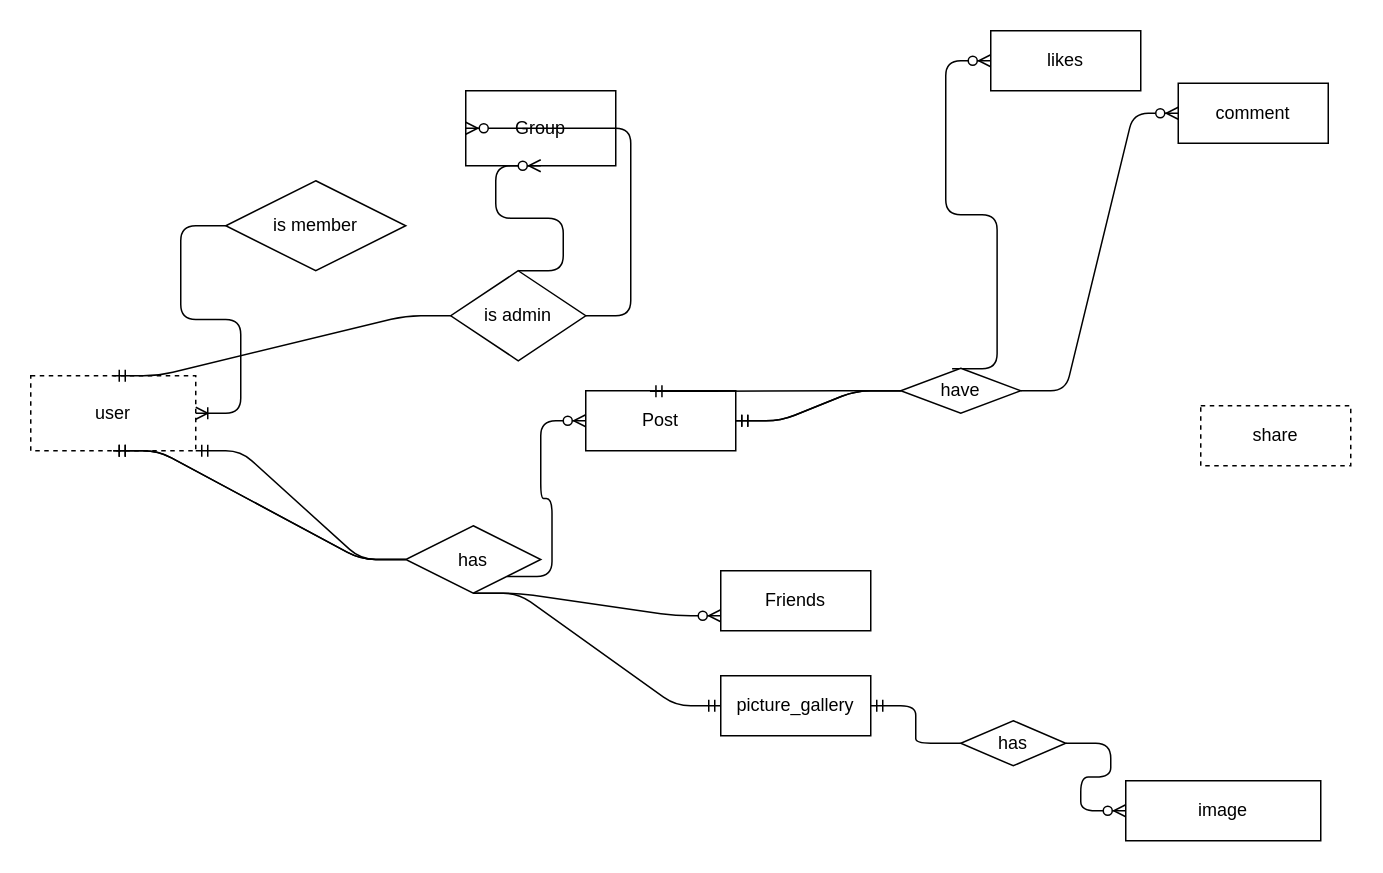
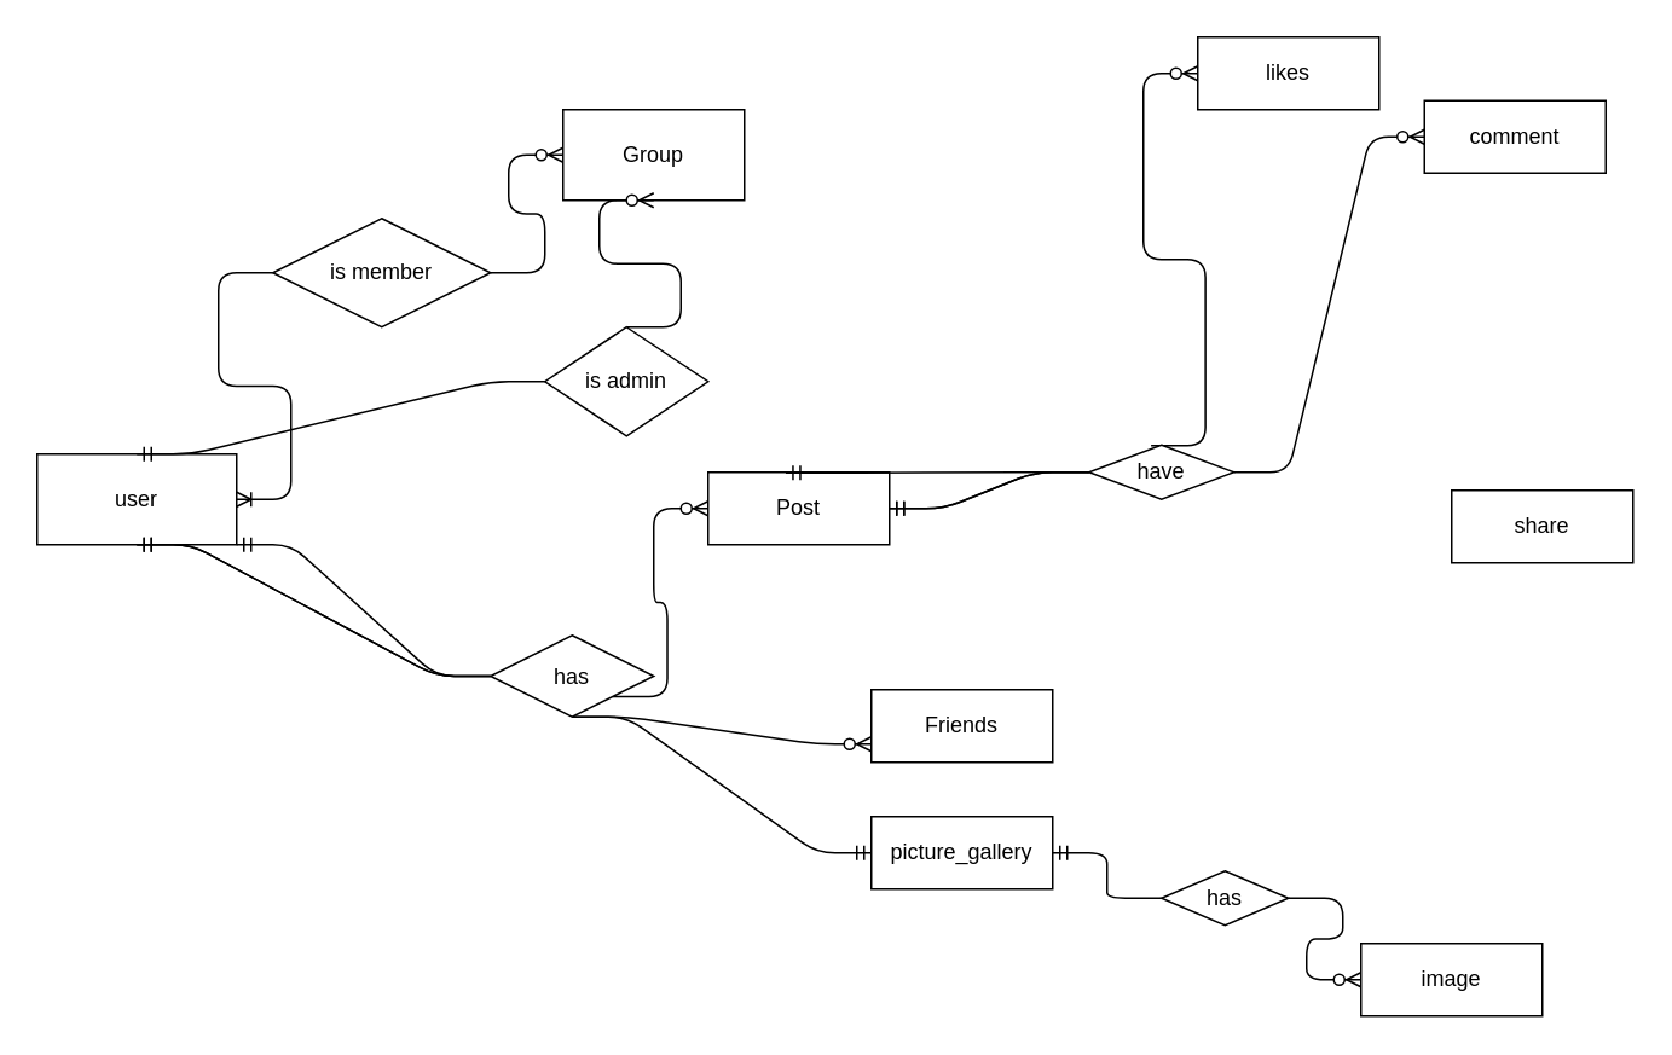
  <mxCell id="0" />
  <mxCell id="1" parent="0" />
- <mxCell id="2" value="user&lt;br&gt;" style="whiteSpace=wrap;html=1;align=center;dashed=1;" vertex="1" parent="1"><mxGeometry x="20" y="250" width="110" height="50" as="geometry" /></mxCell>
+ <mxCell id="2" value="user&lt;br&gt;" style="whiteSpace=wrap;html=1;align=center;" vertex="1" parent="1"><mxGeometry x="20" y="250" width="110" height="50" as="geometry" /></mxCell>
  <mxCell id="3" value="Group" style="whiteSpace=wrap;html=1;align=center;" vertex="1" parent="1"><mxGeometry x="310" y="60" width="100" height="50" as="geometry" /></mxCell>
  <mxCell id="4" value="" style="edgeStyle=entityRelationEdgeStyle;fontSize=12;html=1;endArrow=ERoneToMany;startArrow=none;entryX=1;entryY=0.5;entryDx=0;entryDy=0;exitX=0;exitY=0.5;exitDx=0;exitDy=0;" edge="1" parent="1" source="5" target="2"><mxGeometry width="100" height="100" relative="1" as="geometry"><mxPoint x="470" y="210" as="sourcePoint" /><mxPoint x="50" y="220" as="targetPoint" /></mxGeometry></mxCell>
  <mxCell id="5" value="is member&lt;br&gt;" style="shape=rhombus;perimeter=rhombusPerimeter;whiteSpace=wrap;html=1;align=center;" vertex="1" parent="1"><mxGeometry x="150" y="120" width="120" height="60" as="geometry" /></mxCell>
- <mxCell id="6" value="" style="edgeStyle=entityRelationEdgeStyle;fontSize=12;html=1;endArrow=none;startArrow=ERzeroToMany;exitX=0;exitY=0.5;exitDx=0;exitDy=0;" edge="1" parent="1" source="3" target="31"><mxGeometry width="100" height="100" relative="1" as="geometry"><mxPoint x="310" y="85" as="sourcePoint" /><mxPoint x="170" y="265" as="targetPoint" /></mxGeometry></mxCell>
+ <mxCell id="6" value="" style="edgeStyle=entityRelationEdgeStyle;fontSize=12;html=1;endArrow=none;startArrow=ERzeroToMany;entryX=1;entryY=0.5;entryDx=0;entryDy=0;exitX=0;exitY=0.5;exitDx=0;exitDy=0;" edge="1" parent="1" source="3" target="5"><mxGeometry width="100" height="100" relative="1" as="geometry"><mxPoint x="310" y="85" as="sourcePoint" /><mxPoint x="170" y="265" as="targetPoint" /></mxGeometry></mxCell>
  <mxCell id="7" value="" style="edgeStyle=entityRelationEdgeStyle;fontSize=12;html=1;endArrow=ERzeroToMany;startArrow=none;exitX=0.5;exitY=1;exitDx=0;exitDy=0;entryX=0;entryY=0.75;entryDx=0;entryDy=0;" edge="1" parent="1" source="24" target="9"><mxGeometry width="100" height="100" relative="1" as="geometry"><mxPoint x="360" y="290" as="sourcePoint" /><mxPoint x="370" y="360" as="targetPoint" /></mxGeometry></mxCell>
  <mxCell id="8" value="" style="edgeStyle=entityRelationEdgeStyle;fontSize=12;html=1;endArrow=none;startArrow=ERmandOne;exitX=0.5;exitY=1;exitDx=0;exitDy=0;" edge="1" parent="1" source="2" target="24"><mxGeometry width="100" height="100" relative="1" as="geometry"><mxPoint x="115" y="290" as="sourcePoint" /><mxPoint x="450" y="290" as="targetPoint" /></mxGeometry></mxCell>
  <mxCell id="9" value="Friends" style="whiteSpace=wrap;html=1;align=center;" vertex="1" parent="1"><mxGeometry x="480" y="380" width="100" height="40" as="geometry" /></mxCell>
  <mxCell id="10" value="" style="edgeStyle=entityRelationEdgeStyle;fontSize=12;html=1;endArrow=ERzeroToMany;startArrow=none;exitX=1;exitY=1;exitDx=0;exitDy=0;entryX=0;entryY=0.5;entryDx=0;entryDy=0;" edge="1" parent="1" source="24" target="11"><mxGeometry width="100" height="100" relative="1" as="geometry"><mxPoint x="360" y="290" as="sourcePoint" /><mxPoint x="340" y="316" as="targetPoint" /></mxGeometry></mxCell>
  <mxCell id="11" value="Post" style="whiteSpace=wrap;html=1;align=center;" vertex="1" parent="1"><mxGeometry x="390" y="260" width="100" height="40" as="geometry" /></mxCell>
  <mxCell id="12" value="" style="edgeStyle=entityRelationEdgeStyle;fontSize=12;html=1;endArrow=none;startArrow=ERmandOne;exitX=1;exitY=1;exitDx=0;exitDy=0;entryX=0;entryY=0.5;entryDx=0;entryDy=0;" edge="1" parent="1" source="2" target="24"><mxGeometry width="100" height="100" relative="1" as="geometry"><mxPoint x="170" y="290" as="sourcePoint" /><mxPoint x="340" y="320" as="targetPoint" /></mxGeometry></mxCell>
  <mxCell id="13" value="" style="edgeStyle=entityRelationEdgeStyle;fontSize=12;html=1;endArrow=ERzeroToMany;startArrow=none;exitX=0.428;exitY=0.01;exitDx=0;exitDy=0;exitPerimeter=0;entryX=0;entryY=0.5;entryDx=0;entryDy=0;" edge="1" parent="1" source="20" target="14"><mxGeometry width="100" height="100" relative="1" as="geometry"><mxPoint x="360" y="290" as="sourcePoint" /><mxPoint x="480" y="70" as="targetPoint" /></mxGeometry></mxCell>
  <mxCell id="14" value="likes" style="whiteSpace=wrap;html=1;align=center;" vertex="1" parent="1"><mxGeometry x="660" y="20" width="100" height="40" as="geometry" /></mxCell>
  <mxCell id="15" value="comment" style="whiteSpace=wrap;html=1;align=center;" vertex="1" parent="1"><mxGeometry x="785" y="55" width="100" height="40" as="geometry" /></mxCell>
- <mxCell id="16" value="share" style="whiteSpace=wrap;html=1;align=center;dashed=1;" vertex="1" parent="1"><mxGeometry x="800" y="270" width="100" height="40" as="geometry" /></mxCell>
+ <mxCell id="16" value="share" style="whiteSpace=wrap;html=1;align=center;" vertex="1" parent="1"><mxGeometry x="800" y="270" width="100" height="40" as="geometry" /></mxCell>
  <mxCell id="17" value="" style="edgeStyle=entityRelationEdgeStyle;fontSize=12;html=1;endArrow=none;startArrow=ERmandOne;exitX=0.428;exitY=0.01;exitDx=0;exitDy=0;exitPerimeter=0;entryX=0;entryY=0.5;entryDx=0;entryDy=0;" edge="1" parent="1" source="11" target="20"><mxGeometry width="100" height="100" relative="1" as="geometry"><mxPoint x="472.8" y="295.4" as="sourcePoint" /><mxPoint x="520" y="60" as="targetPoint" /></mxGeometry></mxCell>
  <mxCell id="18" value="" style="edgeStyle=entityRelationEdgeStyle;fontSize=12;html=1;endArrow=ERzeroToMany;startArrow=none;exitX=1;exitY=0.5;exitDx=0;exitDy=0;entryX=0;entryY=0.5;entryDx=0;entryDy=0;" edge="1" parent="1" source="20" target="15"><mxGeometry width="100" height="100" relative="1" as="geometry"><mxPoint x="310" y="300" as="sourcePoint" /><mxPoint x="410" y="200" as="targetPoint" /></mxGeometry></mxCell>
  <mxCell id="19" value="" style="edgeStyle=entityRelationEdgeStyle;fontSize=12;html=1;endArrow=none;startArrow=ERmandOne;exitX=1;exitY=0.5;exitDx=0;exitDy=0;entryX=0;entryY=0.5;entryDx=0;entryDy=0;" edge="1" parent="1" source="11" target="20"><mxGeometry width="100" height="100" relative="1" as="geometry"><mxPoint x="530" y="315" as="sourcePoint" /><mxPoint x="680" y="140" as="targetPoint" /></mxGeometry></mxCell>
  <mxCell id="20" value="have" style="shape=rhombus;perimeter=rhombusPerimeter;whiteSpace=wrap;html=1;align=center;" vertex="1" parent="1"><mxGeometry x="600" y="245" width="80" height="30" as="geometry" /></mxCell>
  <mxCell id="21" value="" style="edgeStyle=entityRelationEdgeStyle;fontSize=12;html=1;endArrow=none;startArrow=ERmandOne;exitX=1;exitY=0.5;exitDx=0;exitDy=0;entryX=0;entryY=0.5;entryDx=0;entryDy=0;" edge="1" parent="1" source="11" target="20"><mxGeometry width="100" height="100" relative="1" as="geometry"><mxPoint x="530" y="315" as="sourcePoint" /><mxPoint x="660" y="265" as="targetPoint" /></mxGeometry></mxCell>
  <mxCell id="22" value="" style="edgeStyle=entityRelationEdgeStyle;fontSize=12;html=1;endArrow=ERmandOne;startArrow=none;exitX=0.5;exitY=1;exitDx=0;exitDy=0;entryX=0;entryY=0.5;entryDx=0;entryDy=0;" edge="1" parent="1" source="24" target="23"><mxGeometry width="100" height="100" relative="1" as="geometry"><mxPoint x="410" y="290" as="sourcePoint" /><mxPoint x="280" y="430" as="targetPoint" /></mxGeometry></mxCell>
  <mxCell id="23" value="picture_gallery" style="whiteSpace=wrap;html=1;align=center;" vertex="1" parent="1"><mxGeometry x="480" y="450" width="100" height="40" as="geometry" /></mxCell>
  <mxCell id="24" value="has" style="shape=rhombus;perimeter=rhombusPerimeter;whiteSpace=wrap;html=1;align=center;" vertex="1" parent="1"><mxGeometry x="270" y="350" width="90" height="45" as="geometry" /></mxCell>
  <mxCell id="25" value="" style="edgeStyle=entityRelationEdgeStyle;fontSize=12;html=1;endArrow=none;startArrow=ERmandOne;exitX=0.5;exitY=1;exitDx=0;exitDy=0;entryX=0;entryY=0.5;entryDx=0;entryDy=0;" edge="1" parent="1" source="2" target="24"><mxGeometry width="100" height="100" relative="1" as="geometry"><mxPoint x="115" y="290" as="sourcePoint" /><mxPoint x="480" y="470" as="targetPoint" /></mxGeometry></mxCell>
  <mxCell id="26" value="" style="edgeStyle=entityRelationEdgeStyle;fontSize=12;html=1;endArrow=ERzeroToMany;startArrow=none;exitX=1;exitY=0.5;exitDx=0;exitDy=0;" edge="1" parent="1" source="28" target="27"><mxGeometry width="100" height="100" relative="1" as="geometry"><mxPoint x="410" y="400" as="sourcePoint" /><mxPoint x="750" y="560" as="targetPoint" /></mxGeometry></mxCell>
- <mxCell id="27" value="image" style="whiteSpace=wrap;html=1;align=center;" vertex="1" parent="1"><mxGeometry x="750" y="520" width="130" height="40" as="geometry" /></mxCell>
+ <mxCell id="27" value="image" style="whiteSpace=wrap;html=1;align=center;" vertex="1" parent="1"><mxGeometry x="750" y="520" width="100" height="40" as="geometry" /></mxCell>
  <mxCell id="28" value="has" style="shape=rhombus;perimeter=rhombusPerimeter;whiteSpace=wrap;html=1;align=center;" vertex="1" parent="1"><mxGeometry x="640" y="480" width="70" height="30" as="geometry" /></mxCell>
  <mxCell id="29" value="" style="edgeStyle=entityRelationEdgeStyle;fontSize=12;html=1;endArrow=none;startArrow=ERmandOne;exitX=1;exitY=0.5;exitDx=0;exitDy=0;" edge="1" parent="1" source="23" target="28"><mxGeometry width="100" height="100" relative="1" as="geometry"><mxPoint x="580" y="470" as="sourcePoint" /><mxPoint x="670" y="530" as="targetPoint" /></mxGeometry></mxCell>
  <mxCell id="30" value="" style="edgeStyle=entityRelationEdgeStyle;fontSize=12;html=1;endArrow=ERzeroToMany;startArrow=none;exitX=0.5;exitY=0;exitDx=0;exitDy=0;" edge="1" parent="1" source="31"><mxGeometry width="100" height="100" relative="1" as="geometry"><mxPoint x="400" y="310" as="sourcePoint" /><mxPoint x="360" y="110" as="targetPoint" /></mxGeometry></mxCell>
  <mxCell id="31" value="is admin" style="shape=rhombus;perimeter=rhombusPerimeter;whiteSpace=wrap;html=1;align=center;" vertex="1" parent="1"><mxGeometry x="300" y="180" width="90" height="60" as="geometry" /></mxCell>
  <mxCell id="32" value="" style="edgeStyle=entityRelationEdgeStyle;fontSize=12;html=1;endArrow=none;startArrow=ERmandOne;exitX=0.5;exitY=0;exitDx=0;exitDy=0;entryX=0;entryY=0.5;entryDx=0;entryDy=0;" edge="1" parent="1" source="2" target="31"><mxGeometry width="100" height="100" relative="1" as="geometry"><mxPoint x="75" y="250" as="sourcePoint" /><mxPoint x="410" y="97.5" as="targetPoint" /></mxGeometry></mxCell>
